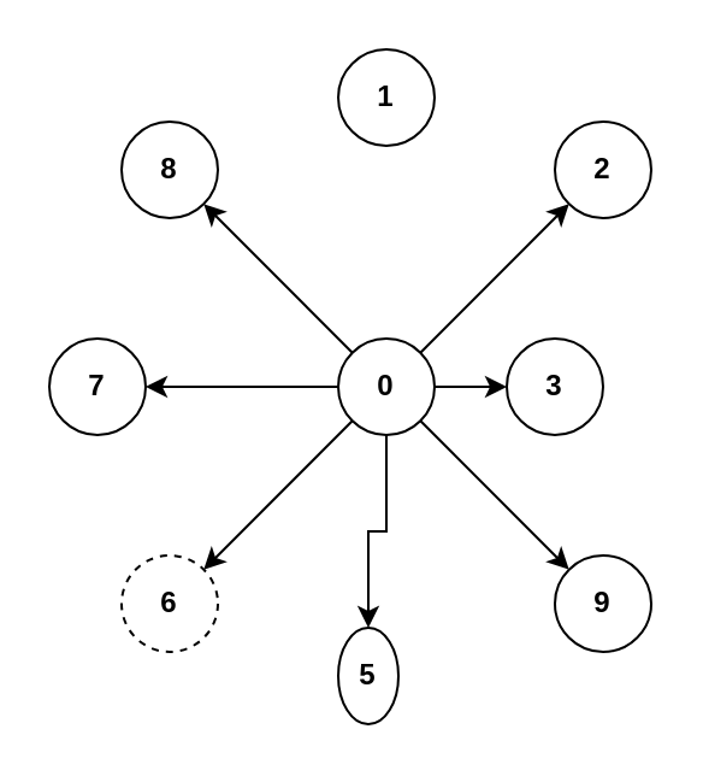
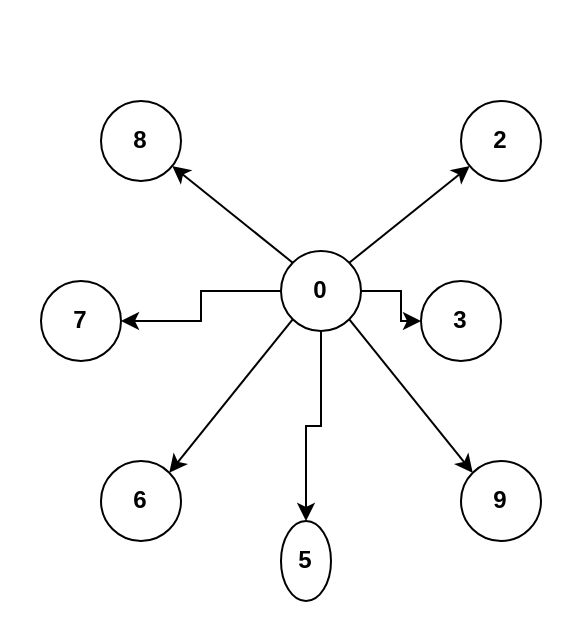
  <mxCell id="0" />
  <mxCell id="1" parent="0" />
  <mxCell id="2" value="" style="edgeStyle=orthogonalEdgeStyle;rounded=0;orthogonalLoop=1;jettySize=auto;html=1;fontStyle=1;align=center;" edge="1" parent="1" source="5" target="8"><mxGeometry relative="1" as="geometry" /></mxCell>
  <mxCell id="3" value="" style="edgeStyle=orthogonalEdgeStyle;rounded=0;orthogonalLoop=1;jettySize=auto;html=1;fontStyle=1;align=center;" edge="1" parent="1" source="5" target="6"><mxGeometry relative="1" as="geometry" /></mxCell>
  <mxCell id="4" value="" style="edgeStyle=orthogonalEdgeStyle;rounded=0;orthogonalLoop=1;jettySize=auto;html=1;fontStyle=1;align=center;" edge="1" parent="1" source="5" target="9"><mxGeometry relative="1" as="geometry" /></mxCell>
- <mxCell id="5" value="0" style="ellipse;whiteSpace=wrap;html=1;aspect=fixed;fontStyle=1;align=center;" vertex="1" parent="1"><mxGeometry x="140" y="140" width="40" height="40" as="geometry" /></mxCell>
+ <mxCell id="5" value="0" style="ellipse;whiteSpace=wrap;html=1;aspect=fixed;fontStyle=1;align=center;" vertex="1" parent="1"><mxGeometry x="140" y="125" width="40" height="40" as="geometry" /></mxCell>
  <mxCell id="6" value="7" style="ellipse;whiteSpace=wrap;html=1;aspect=fixed;fontStyle=1;align=center;" vertex="1" parent="1"><mxGeometry x="20" y="140" width="40" height="40" as="geometry" /></mxCell>
- <mxCell id="7" value="1" style="ellipse;whiteSpace=wrap;html=1;aspect=fixed;fontStyle=1;align=center;" vertex="1" parent="1"><mxGeometry x="140" y="20" width="40" height="40" as="geometry" /></mxCell>
  <mxCell id="8" value="3" style="ellipse;whiteSpace=wrap;html=1;aspect=fixed;fontStyle=1;align=center;" vertex="1" parent="1"><mxGeometry x="210" y="140" width="40" height="40" as="geometry" /></mxCell>
  <mxCell id="9" value="5" style="ellipse;whiteSpace=wrap;html=1;aspect=fixed;fontStyle=1;align=center;" vertex="1" parent="1"><mxGeometry x="140" y="260" width="25" height="40" as="geometry" /></mxCell>
  <mxCell id="10" value="2" style="ellipse;whiteSpace=wrap;html=1;aspect=fixed;fontStyle=1;align=center;" vertex="1" parent="1"><mxGeometry x="230" y="50" width="40" height="40" as="geometry" /></mxCell>
  <mxCell id="11" value="8" style="ellipse;whiteSpace=wrap;html=1;aspect=fixed;fontStyle=1;align=center;" vertex="1" parent="1"><mxGeometry x="50" y="50" width="40" height="40" as="geometry" /></mxCell>
- <mxCell id="12" value="6" style="ellipse;whiteSpace=wrap;html=1;aspect=fixed;fontStyle=1;align=center;dashed=1;" vertex="1" parent="1"><mxGeometry x="50" y="230" width="40" height="40" as="geometry" /></mxCell>
+ <mxCell id="12" value="6" style="ellipse;whiteSpace=wrap;html=1;aspect=fixed;fontStyle=1;align=center;" vertex="1" parent="1"><mxGeometry x="50" y="230" width="40" height="40" as="geometry" /></mxCell>
  <mxCell id="13" value="9" style="ellipse;whiteSpace=wrap;html=1;aspect=fixed;fontStyle=1;align=center;" vertex="1" parent="1"><mxGeometry x="230" y="230" width="40" height="40" as="geometry" /></mxCell>
  <mxCell id="14" value="" style="endArrow=classic;html=1;rounded=0;exitX=1;exitY=0;exitDx=0;exitDy=0;fontStyle=1;align=center;" edge="1" parent="1" source="5" target="10"><mxGeometry width="50" height="50" relative="1" as="geometry"><mxPoint x="200" y="120" as="sourcePoint" /><mxPoint x="220" y="100" as="targetPoint" /></mxGeometry></mxCell>
  <mxCell id="15" value="" style="endArrow=classic;html=1;rounded=0;exitX=0;exitY=0;exitDx=0;exitDy=0;fontStyle=1;align=center;" edge="1" parent="1" source="5" target="11"><mxGeometry width="50" height="50" relative="1" as="geometry"><mxPoint x="184" y="156" as="sourcePoint" /><mxPoint x="246" y="94" as="targetPoint" /></mxGeometry></mxCell>
  <mxCell id="16" value="" style="endArrow=classic;html=1;rounded=0;exitX=1;exitY=1;exitDx=0;exitDy=0;entryX=0;entryY=0;entryDx=0;entryDy=0;fontStyle=1;align=center;" edge="1" parent="1" source="5" target="13"><mxGeometry width="50" height="50" relative="1" as="geometry"><mxPoint x="194" y="166" as="sourcePoint" /><mxPoint x="256" y="104" as="targetPoint" /></mxGeometry></mxCell>
  <mxCell id="17" value="" style="endArrow=classic;html=1;rounded=0;exitX=0;exitY=1;exitDx=0;exitDy=0;entryX=1;entryY=0;entryDx=0;entryDy=0;fontStyle=1;align=center;" edge="1" parent="1" source="5" target="12"><mxGeometry width="50" height="50" relative="1" as="geometry"><mxPoint x="204" y="176" as="sourcePoint" /><mxPoint x="266" y="114" as="targetPoint" /></mxGeometry></mxCell>
